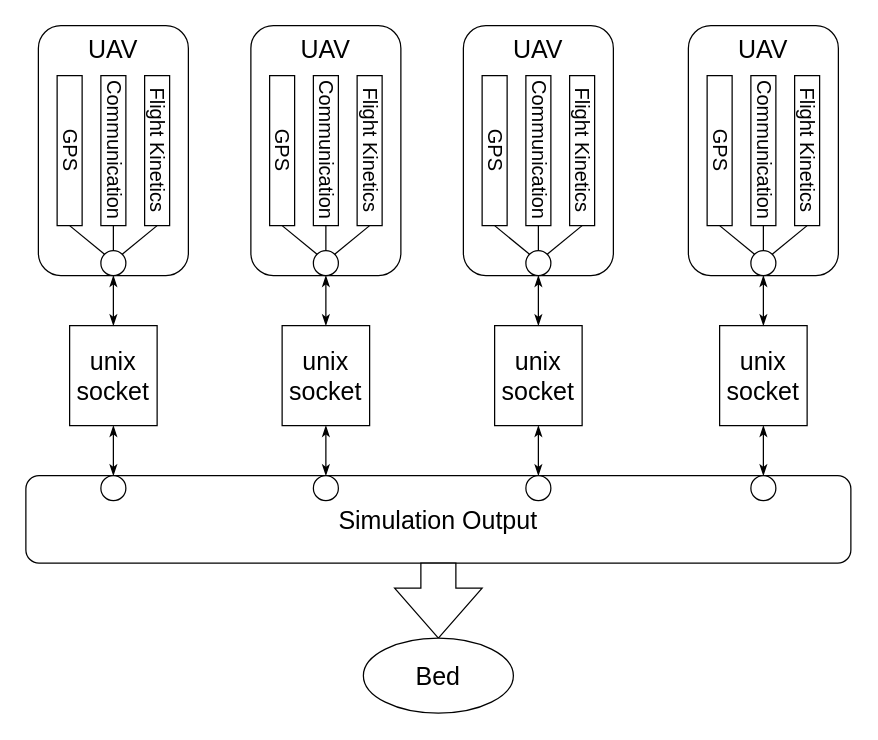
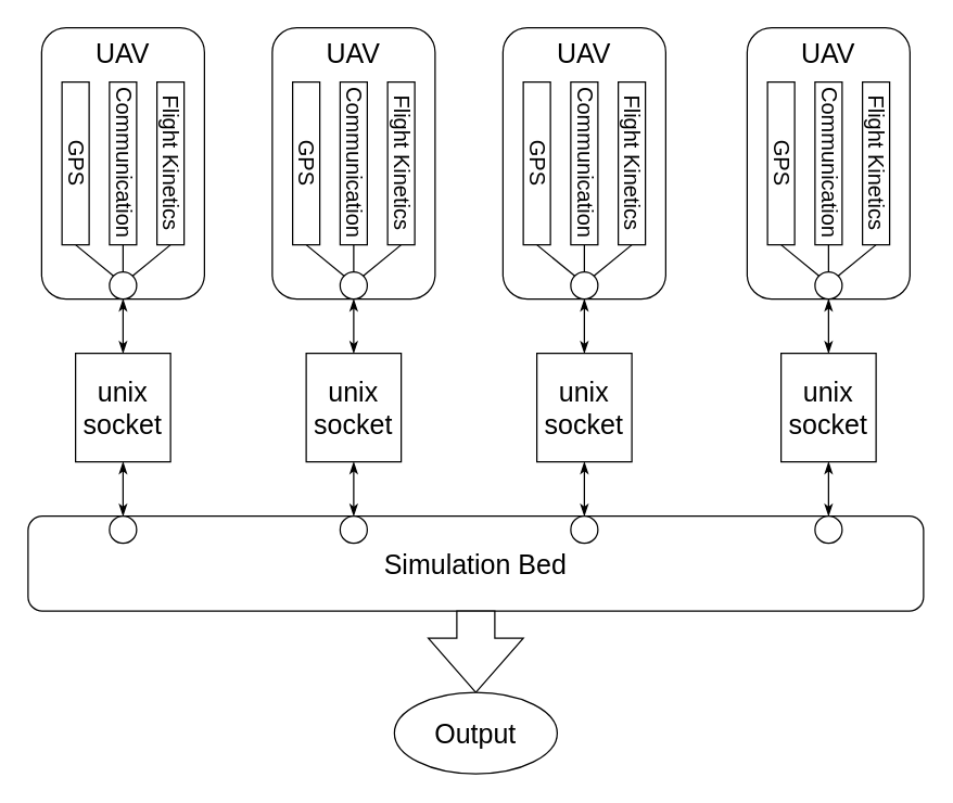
  <mxCell id="0" />
  <mxCell id="1" parent="0" />
  <mxCell id="2" value="unix&lt;div style=&quot;font-size: 20px;&quot;&gt;socket&lt;/div&gt;" style="rounded=0;whiteSpace=wrap;html=1;fontSize=20;" vertex="1" parent="1"><mxGeometry x="55" y="260" width="70" height="80" as="geometry" /></mxCell>
- <mxCell id="3" value="Simulation Output" style="rounded=1;whiteSpace=wrap;html=1;fontSize=20;" vertex="1" parent="1"><mxGeometry x="20" y="380" width="660" height="70" as="geometry" /></mxCell>
+ <mxCell id="3" value="Simulation Bed" style="rounded=1;whiteSpace=wrap;html=1;fontSize=20;" vertex="1" parent="1"><mxGeometry x="20" y="380" width="660" height="70" as="geometry" /></mxCell>
  <mxCell id="4" value="UAV" style="rounded=1;whiteSpace=wrap;html=1;fontSize=20;verticalAlign=top;" vertex="1" parent="1"><mxGeometry x="30" y="20" width="120" height="200" as="geometry" /></mxCell>
  <mxCell id="5" value="GPS" style="rounded=0;whiteSpace=wrap;html=1;textDirection=vertical-rl;fontSize=16;" vertex="1" parent="1"><mxGeometry x="45" y="60" width="20" height="120" as="geometry" /></mxCell>
  <mxCell id="6" value="Communication" style="rounded=0;whiteSpace=wrap;html=1;textDirection=vertical-rl;fontSize=16;" vertex="1" parent="1"><mxGeometry x="80" y="60" width="20" height="120" as="geometry" /></mxCell>
  <mxCell id="7" value="Flight Kinetics" style="rounded=0;whiteSpace=wrap;html=1;textDirection=vertical-rl;fontSize=16;" vertex="1" parent="1"><mxGeometry x="115" y="60" width="20" height="120" as="geometry" /></mxCell>
  <mxCell id="8" value="" style="ellipse;whiteSpace=wrap;html=1;aspect=fixed;" vertex="1" parent="1"><mxGeometry x="80" y="200" width="20" height="20" as="geometry" /></mxCell>
  <mxCell id="9" value="" style="endArrow=none;html=1;rounded=0;entryX=0.5;entryY=1;entryDx=0;entryDy=0;exitX=0;exitY=0;exitDx=0;exitDy=0;" edge="1" parent="1" source="8" target="5"><mxGeometry width="50" height="50" relative="1" as="geometry"><mxPoint x="200" y="360" as="sourcePoint" /><mxPoint x="250" y="310" as="targetPoint" /></mxGeometry></mxCell>
  <mxCell id="10" value="" style="endArrow=none;html=1;rounded=0;entryX=0.5;entryY=1;entryDx=0;entryDy=0;exitX=1;exitY=0;exitDx=0;exitDy=0;" edge="1" parent="1" source="8" target="7"><mxGeometry width="50" height="50" relative="1" as="geometry"><mxPoint x="200" y="360" as="sourcePoint" /><mxPoint x="250" y="310" as="targetPoint" /></mxGeometry></mxCell>
  <mxCell id="11" value="" style="endArrow=none;html=1;rounded=0;entryX=0.5;entryY=1;entryDx=0;entryDy=0;exitX=0.5;exitY=0;exitDx=0;exitDy=0;" edge="1" parent="1" source="8" target="6"><mxGeometry width="50" height="50" relative="1" as="geometry"><mxPoint x="200" y="360" as="sourcePoint" /><mxPoint x="250" y="310" as="targetPoint" /></mxGeometry></mxCell>
  <mxCell id="12" value="" style="ellipse;whiteSpace=wrap;html=1;aspect=fixed;" vertex="1" parent="1"><mxGeometry x="80" y="380" width="20" height="20" as="geometry" /></mxCell>
  <mxCell id="13" value="" style="endArrow=classicThin;html=1;rounded=0;entryX=0.5;entryY=1;entryDx=0;entryDy=0;startArrow=classicThin;startFill=1;endFill=1;" edge="1" parent="1" source="2" target="8"><mxGeometry width="50" height="50" relative="1" as="geometry"><mxPoint x="370" y="300" as="sourcePoint" /><mxPoint x="420" y="250" as="targetPoint" /></mxGeometry></mxCell>
  <mxCell id="14" value="" style="endArrow=classicThin;html=1;rounded=0;entryX=0.5;entryY=1;entryDx=0;entryDy=0;exitX=0.5;exitY=0;exitDx=0;exitDy=0;startArrow=classicThin;startFill=1;endFill=1;" edge="1" parent="1" source="12" target="2"><mxGeometry width="50" height="50" relative="1" as="geometry"><mxPoint x="370" y="300" as="sourcePoint" /><mxPoint x="420" y="250" as="targetPoint" /></mxGeometry></mxCell>
  <mxCell id="15" value="unix&lt;div style=&quot;font-size: 20px;&quot;&gt;socket&lt;/div&gt;" style="rounded=0;whiteSpace=wrap;html=1;fontSize=20;" vertex="1" parent="1"><mxGeometry x="225" y="260" width="70" height="80" as="geometry" /></mxCell>
  <mxCell id="16" value="UAV" style="rounded=1;whiteSpace=wrap;html=1;fontSize=20;verticalAlign=top;" vertex="1" parent="1"><mxGeometry x="200" y="20" width="120" height="200" as="geometry" /></mxCell>
  <mxCell id="17" value="GPS" style="rounded=0;whiteSpace=wrap;html=1;textDirection=vertical-rl;fontSize=16;" vertex="1" parent="1"><mxGeometry x="215" y="60" width="20" height="120" as="geometry" /></mxCell>
  <mxCell id="18" value="Communication" style="rounded=0;whiteSpace=wrap;html=1;textDirection=vertical-rl;fontSize=16;" vertex="1" parent="1"><mxGeometry x="250" y="60" width="20" height="120" as="geometry" /></mxCell>
  <mxCell id="19" value="Flight Kinetics" style="rounded=0;whiteSpace=wrap;html=1;textDirection=vertical-rl;fontSize=16;" vertex="1" parent="1"><mxGeometry x="285" y="60" width="20" height="120" as="geometry" /></mxCell>
  <mxCell id="20" value="" style="ellipse;whiteSpace=wrap;html=1;aspect=fixed;" vertex="1" parent="1"><mxGeometry x="250" y="200" width="20" height="20" as="geometry" /></mxCell>
  <mxCell id="21" value="" style="endArrow=none;html=1;rounded=0;entryX=0.5;entryY=1;entryDx=0;entryDy=0;exitX=0;exitY=0;exitDx=0;exitDy=0;" edge="1" parent="1" source="20" target="17"><mxGeometry width="50" height="50" relative="1" as="geometry"><mxPoint x="370" y="360" as="sourcePoint" /><mxPoint x="420" y="310" as="targetPoint" /></mxGeometry></mxCell>
  <mxCell id="22" value="" style="endArrow=none;html=1;rounded=0;entryX=0.5;entryY=1;entryDx=0;entryDy=0;exitX=1;exitY=0;exitDx=0;exitDy=0;" edge="1" parent="1" source="20" target="19"><mxGeometry width="50" height="50" relative="1" as="geometry"><mxPoint x="370" y="360" as="sourcePoint" /><mxPoint x="420" y="310" as="targetPoint" /></mxGeometry></mxCell>
  <mxCell id="23" value="" style="endArrow=none;html=1;rounded=0;entryX=0.5;entryY=1;entryDx=0;entryDy=0;exitX=0.5;exitY=0;exitDx=0;exitDy=0;" edge="1" parent="1" source="20" target="18"><mxGeometry width="50" height="50" relative="1" as="geometry"><mxPoint x="370" y="360" as="sourcePoint" /><mxPoint x="420" y="310" as="targetPoint" /></mxGeometry></mxCell>
  <mxCell id="24" value="" style="ellipse;whiteSpace=wrap;html=1;aspect=fixed;" vertex="1" parent="1"><mxGeometry x="250" y="380" width="20" height="20" as="geometry" /></mxCell>
  <mxCell id="25" value="" style="endArrow=classicThin;html=1;rounded=0;entryX=0.5;entryY=1;entryDx=0;entryDy=0;startArrow=classicThin;startFill=1;endFill=1;" edge="1" parent="1" source="15" target="20"><mxGeometry width="50" height="50" relative="1" as="geometry"><mxPoint x="540" y="300" as="sourcePoint" /><mxPoint x="590" y="250" as="targetPoint" /></mxGeometry></mxCell>
  <mxCell id="26" value="" style="endArrow=classicThin;html=1;rounded=0;entryX=0.5;entryY=1;entryDx=0;entryDy=0;exitX=0.5;exitY=0;exitDx=0;exitDy=0;startArrow=classicThin;startFill=1;endFill=1;" edge="1" parent="1" source="24" target="15"><mxGeometry width="50" height="50" relative="1" as="geometry"><mxPoint x="540" y="300" as="sourcePoint" /><mxPoint x="590" y="250" as="targetPoint" /></mxGeometry></mxCell>
  <mxCell id="27" value="unix&lt;div style=&quot;font-size: 20px;&quot;&gt;socket&lt;/div&gt;" style="rounded=0;whiteSpace=wrap;html=1;fontSize=20;" vertex="1" parent="1"><mxGeometry x="395" y="260" width="70" height="80" as="geometry" /></mxCell>
  <mxCell id="28" value="UAV" style="rounded=1;whiteSpace=wrap;html=1;fontSize=20;verticalAlign=top;" vertex="1" parent="1"><mxGeometry x="370" y="20" width="120" height="200" as="geometry" /></mxCell>
  <mxCell id="29" value="GPS" style="rounded=0;whiteSpace=wrap;html=1;textDirection=vertical-rl;fontSize=16;" vertex="1" parent="1"><mxGeometry x="385" y="60" width="20" height="120" as="geometry" /></mxCell>
  <mxCell id="30" value="Communication" style="rounded=0;whiteSpace=wrap;html=1;textDirection=vertical-rl;fontSize=16;" vertex="1" parent="1"><mxGeometry x="420" y="60" width="20" height="120" as="geometry" /></mxCell>
  <mxCell id="31" value="Flight Kinetics" style="rounded=0;whiteSpace=wrap;html=1;textDirection=vertical-rl;fontSize=16;" vertex="1" parent="1"><mxGeometry x="455" y="60" width="20" height="120" as="geometry" /></mxCell>
  <mxCell id="32" value="" style="ellipse;whiteSpace=wrap;html=1;aspect=fixed;" vertex="1" parent="1"><mxGeometry x="420" y="200" width="20" height="20" as="geometry" /></mxCell>
  <mxCell id="33" value="" style="endArrow=none;html=1;rounded=0;entryX=0.5;entryY=1;entryDx=0;entryDy=0;exitX=0;exitY=0;exitDx=0;exitDy=0;" edge="1" parent="1" source="32" target="29"><mxGeometry width="50" height="50" relative="1" as="geometry"><mxPoint x="540" y="360" as="sourcePoint" /><mxPoint x="590" y="310" as="targetPoint" /></mxGeometry></mxCell>
  <mxCell id="34" value="" style="endArrow=none;html=1;rounded=0;entryX=0.5;entryY=1;entryDx=0;entryDy=0;exitX=1;exitY=0;exitDx=0;exitDy=0;" edge="1" parent="1" source="32" target="31"><mxGeometry width="50" height="50" relative="1" as="geometry"><mxPoint x="540" y="360" as="sourcePoint" /><mxPoint x="590" y="310" as="targetPoint" /></mxGeometry></mxCell>
  <mxCell id="35" value="" style="endArrow=none;html=1;rounded=0;entryX=0.5;entryY=1;entryDx=0;entryDy=0;exitX=0.5;exitY=0;exitDx=0;exitDy=0;" edge="1" parent="1" source="32" target="30"><mxGeometry width="50" height="50" relative="1" as="geometry"><mxPoint x="540" y="360" as="sourcePoint" /><mxPoint x="590" y="310" as="targetPoint" /></mxGeometry></mxCell>
  <mxCell id="36" value="" style="ellipse;whiteSpace=wrap;html=1;aspect=fixed;" vertex="1" parent="1"><mxGeometry x="420" y="380" width="20" height="20" as="geometry" /></mxCell>
  <mxCell id="37" value="" style="endArrow=classicThin;html=1;rounded=0;entryX=0.5;entryY=1;entryDx=0;entryDy=0;startArrow=classicThin;startFill=1;endFill=1;" edge="1" parent="1" source="27" target="32"><mxGeometry width="50" height="50" relative="1" as="geometry"><mxPoint x="710" y="300" as="sourcePoint" /><mxPoint x="760" y="250" as="targetPoint" /></mxGeometry></mxCell>
  <mxCell id="38" value="" style="endArrow=classicThin;html=1;rounded=0;entryX=0.5;entryY=1;entryDx=0;entryDy=0;exitX=0.5;exitY=0;exitDx=0;exitDy=0;startArrow=classicThin;startFill=1;endFill=1;" edge="1" parent="1" source="36" target="27"><mxGeometry width="50" height="50" relative="1" as="geometry"><mxPoint x="710" y="300" as="sourcePoint" /><mxPoint x="760" y="250" as="targetPoint" /></mxGeometry></mxCell>
  <mxCell id="39" value="unix&lt;div style=&quot;font-size: 20px;&quot;&gt;socket&lt;/div&gt;" style="rounded=0;whiteSpace=wrap;html=1;fontSize=20;" vertex="1" parent="1"><mxGeometry x="575" y="260" width="70" height="80" as="geometry" /></mxCell>
  <mxCell id="40" value="UAV" style="rounded=1;whiteSpace=wrap;html=1;fontSize=20;verticalAlign=top;" vertex="1" parent="1"><mxGeometry x="550" y="20" width="120" height="200" as="geometry" /></mxCell>
  <mxCell id="41" value="GPS" style="rounded=0;whiteSpace=wrap;html=1;textDirection=vertical-rl;fontSize=16;" vertex="1" parent="1"><mxGeometry x="565" y="60" width="20" height="120" as="geometry" /></mxCell>
  <mxCell id="42" value="Communication" style="rounded=0;whiteSpace=wrap;html=1;textDirection=vertical-rl;fontSize=16;" vertex="1" parent="1"><mxGeometry x="600" y="60" width="20" height="120" as="geometry" /></mxCell>
  <mxCell id="43" value="Flight Kinetics" style="rounded=0;whiteSpace=wrap;html=1;textDirection=vertical-rl;fontSize=16;" vertex="1" parent="1"><mxGeometry x="635" y="60" width="20" height="120" as="geometry" /></mxCell>
  <mxCell id="44" value="" style="ellipse;whiteSpace=wrap;html=1;aspect=fixed;" vertex="1" parent="1"><mxGeometry x="600" y="200" width="20" height="20" as="geometry" /></mxCell>
  <mxCell id="45" value="" style="endArrow=none;html=1;rounded=0;entryX=0.5;entryY=1;entryDx=0;entryDy=0;exitX=0;exitY=0;exitDx=0;exitDy=0;" edge="1" parent="1" source="44" target="41"><mxGeometry width="50" height="50" relative="1" as="geometry"><mxPoint x="720" y="360" as="sourcePoint" /><mxPoint x="770" y="310" as="targetPoint" /></mxGeometry></mxCell>
  <mxCell id="46" value="" style="endArrow=none;html=1;rounded=0;entryX=0.5;entryY=1;entryDx=0;entryDy=0;exitX=1;exitY=0;exitDx=0;exitDy=0;" edge="1" parent="1" source="44" target="43"><mxGeometry width="50" height="50" relative="1" as="geometry"><mxPoint x="720" y="360" as="sourcePoint" /><mxPoint x="770" y="310" as="targetPoint" /></mxGeometry></mxCell>
  <mxCell id="47" value="" style="endArrow=none;html=1;rounded=0;entryX=0.5;entryY=1;entryDx=0;entryDy=0;exitX=0.5;exitY=0;exitDx=0;exitDy=0;" edge="1" parent="1" source="44" target="42"><mxGeometry width="50" height="50" relative="1" as="geometry"><mxPoint x="720" y="360" as="sourcePoint" /><mxPoint x="770" y="310" as="targetPoint" /></mxGeometry></mxCell>
  <mxCell id="48" value="" style="ellipse;whiteSpace=wrap;html=1;aspect=fixed;" vertex="1" parent="1"><mxGeometry x="600" y="380" width="20" height="20" as="geometry" /></mxCell>
  <mxCell id="49" value="" style="endArrow=classicThin;html=1;rounded=0;entryX=0.5;entryY=1;entryDx=0;entryDy=0;startArrow=classicThin;startFill=1;endFill=1;" edge="1" parent="1" source="39" target="44"><mxGeometry width="50" height="50" relative="1" as="geometry"><mxPoint x="890" y="300" as="sourcePoint" /><mxPoint x="940" y="250" as="targetPoint" /></mxGeometry></mxCell>
  <mxCell id="50" value="" style="endArrow=classicThin;html=1;rounded=0;entryX=0.5;entryY=1;entryDx=0;entryDy=0;exitX=0.5;exitY=0;exitDx=0;exitDy=0;startArrow=classicThin;startFill=1;endFill=1;" edge="1" parent="1" source="48" target="39"><mxGeometry width="50" height="50" relative="1" as="geometry"><mxPoint x="890" y="300" as="sourcePoint" /><mxPoint x="940" y="250" as="targetPoint" /></mxGeometry></mxCell>
  <mxCell id="51" value="" style="html=1;shadow=0;dashed=0;align=center;verticalAlign=middle;shape=mxgraph.arrows2.arrow;dy=0.6;dx=40;direction=south;notch=0;" vertex="1" parent="1"><mxGeometry x="315" y="450" width="70" height="60" as="geometry" /></mxCell>
- <mxCell id="52" value="Bed" style="ellipse;whiteSpace=wrap;html=1;fontSize=20;" vertex="1" parent="1"><mxGeometry x="290" y="510" width="120" height="60" as="geometry" /></mxCell>
+ <mxCell id="52" value="Output" style="ellipse;whiteSpace=wrap;html=1;fontSize=20;" vertex="1" parent="1"><mxGeometry x="290" y="510" width="120" height="60" as="geometry" /></mxCell>
